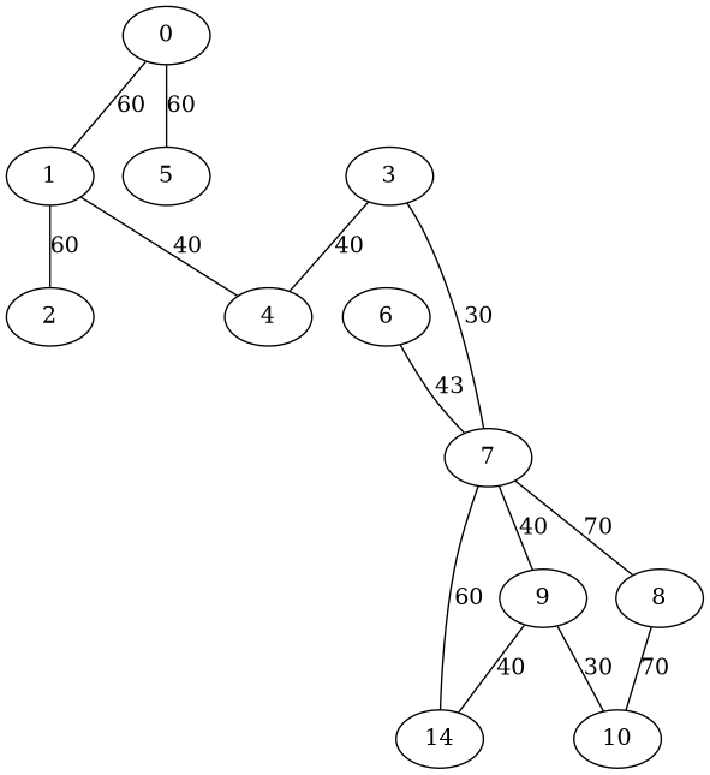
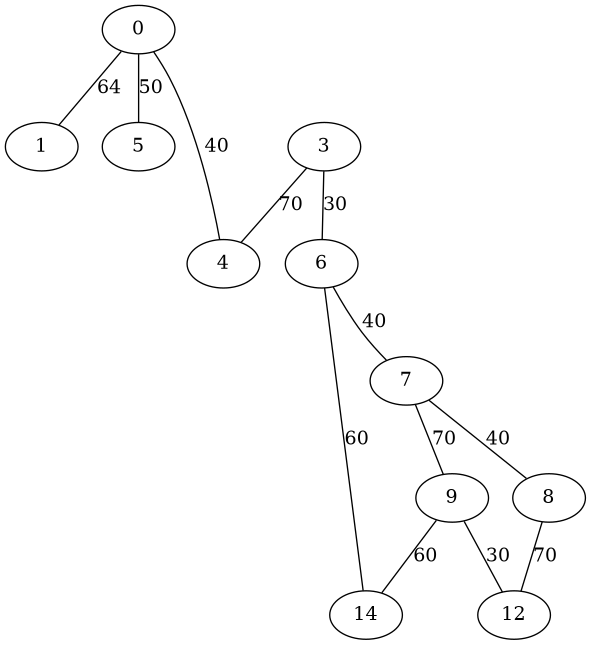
  graph {
    0
    1
    5
-   2
    4
    8
-   10
+   10 [label=12]
    3
    6
    7
    n11 [label=14]
    9
-   0 -- 1 [label=60]
-   0 -- 5 [label=60]
-   1 -- 2 [label=60]
-   1 -- 4 [label=40]
+   0 -- 1 [label=64]
+   0 -- 5 [label=50]
+   0 -- 4 [label=40]
    8 -- 10 [label=70]
-   3 -- 4 [label=40]
-   3 -- 7 [label=30]
-   6 -- 7 [label=43]
-   7 -- n11 [label=60]
-   7 -- 8 [label=70]
-   7 -- 9 [label=40]
+   3 -- 4 [label=70]
+   3 -- 6 [label=30]
+   6 -- 7 [label=40]
+   6 -- n11 [label=60]
+   7 -- 8 [label=40]
+   7 -- 9 [label=70]
    9 -- 10 [label=30]
-   9 -- n11 [label=40]
+   9 -- n11 [label=60]
  }
